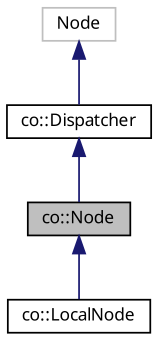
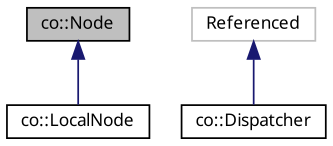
  digraph {
    node [color=black fillcolor=white fontname=Sans fontsize=10 shape=record style=filled]
    edge [color=midnightblue dir=back fontname=Sans fontsize=10 labelfontname=Sans labelfontsize=10 style=solid]
    n1 [fillcolor=grey75 fontcolor=black height=0.2 label="co::Node" width=0.4]
    n2 [height=0.2 label="co::LocalNode" width=0.4]
    n3 [height=0.2 label="co::Dispatcher" width=0.4]
-   n4 [color=grey75 height=0.2 label="Node" width=0.4]
+   n4 [color=grey75 height=0.2 label=Referenced width=0.4]
    n1 -> n2
-   n3 -> n1
    n4 -> n3
  }
